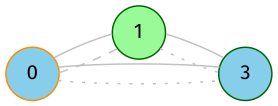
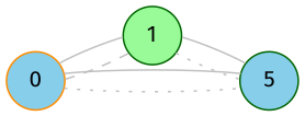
  graph {
    fontname="Fira Sans"
    rankdir=LR
    node [color=darkgreen fillcolor=skyblue fontname="Fira Sans" shape=circle style=filled]
    edge [color=grey fontname="Fira Sans" style=solid]
    0 [color=darkorange]
    1 [fillcolor=palegreen]
-   3
+   3 [label=5]
    0 -- 1 [style=dashed]
    0 -- 3 [style=dotted]
    1 -- 0
    1 -- 3 [style=dotted]
    3 -- 0
    3 -- 1
  }
